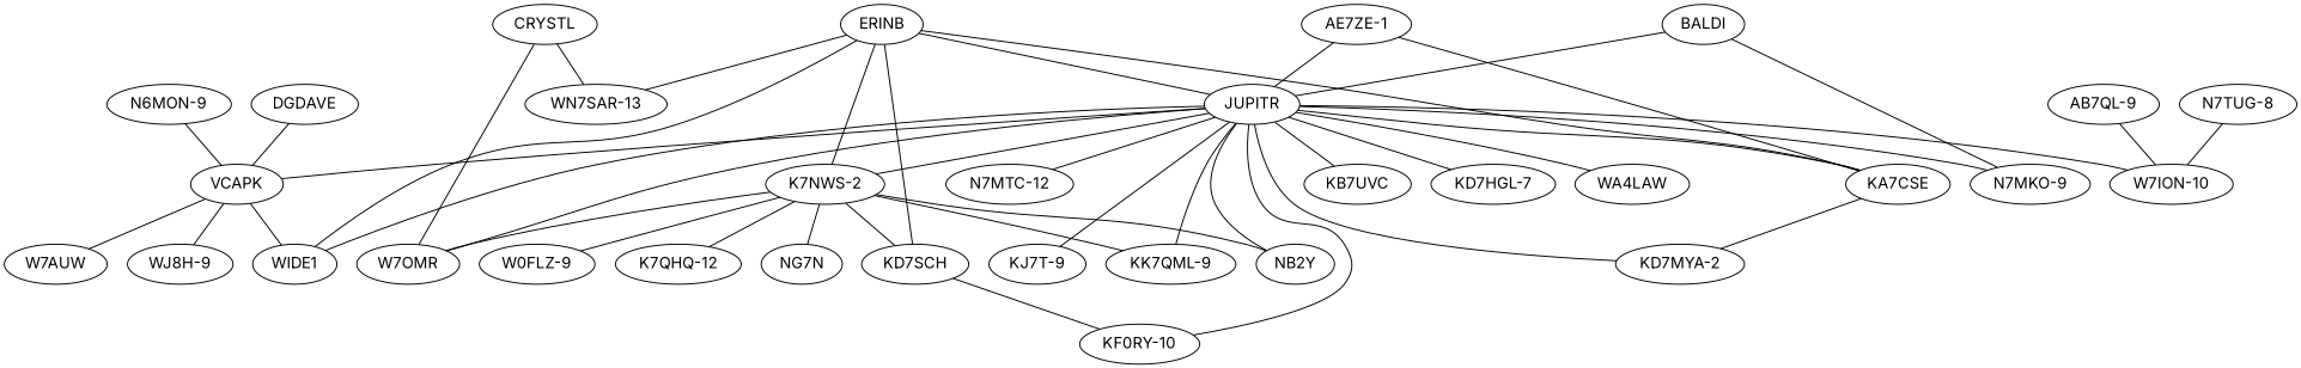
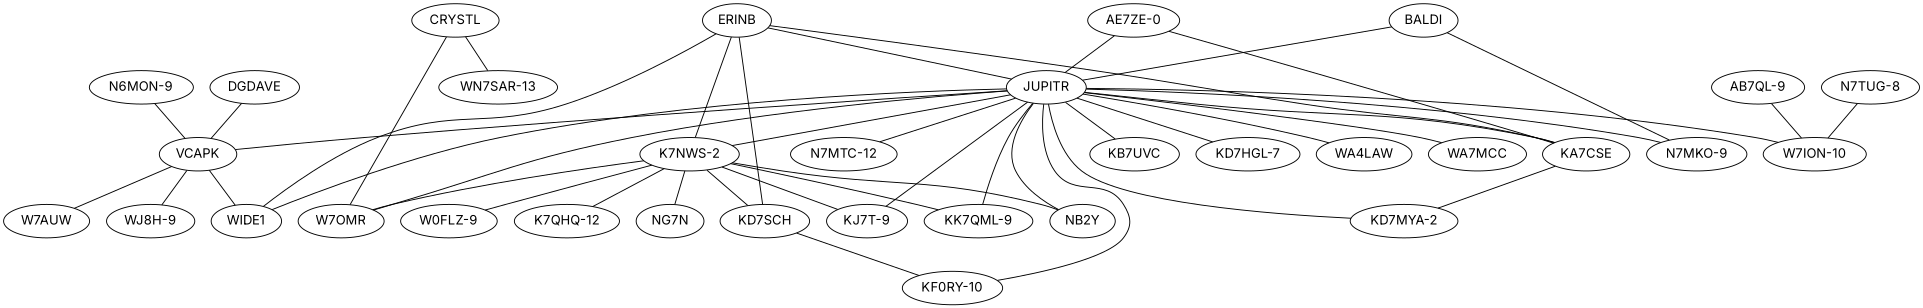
  graph {
    fontname=Inter
    node [fontname=Inter]
    edge [fontname=Inter]
    "K7NWS-2"
    "W0FLZ-9"
    NB2Y
    "KJ7T-9"
    "K7QHQ-12"
    "KK7QML-9"
    KD7SCH
    NG7N
    W7OMR
    "KF0RY-10"
    JUPITR
    "N7MKO-9"
    KB7UVC
    VCAPK
    "KD7HGL-7"
    n16 [label=WA4LAW]
    KA7CSE
    WIDE1
    "W7ION-10"
+   WA7MCC
    "N7MTC-12"
    "KD7MYA-2"
    n23 [label="WJ8H-9"]
    W7AUW
    ERINB
    "WN7SAR-13"
    DGDAVE
    BALDI
-   "AE7ZE-1"
+   "AE7ZE-1" [label="AE7ZE-0"]
    "N7TUG-8"
    "N6MON-9"
    CRYSTL
    "AB7QL-9"
    "K7NWS-2" -- "W0FLZ-9"
    "K7NWS-2" -- NB2Y
+   "K7NWS-2" -- "KJ7T-9"
    "K7NWS-2" -- "K7QHQ-12"
    "K7NWS-2" -- "KK7QML-9"
    "K7NWS-2" -- KD7SCH
    "K7NWS-2" -- NG7N
    "K7NWS-2" -- W7OMR
    KD7SCH -- "KF0RY-10"
    JUPITR -- "K7NWS-2"
    JUPITR -- NB2Y
    JUPITR -- "KJ7T-9"
    JUPITR -- "KK7QML-9"
    JUPITR -- W7OMR
    JUPITR -- "KF0RY-10"
    JUPITR -- "N7MKO-9"
    JUPITR -- KB7UVC
    JUPITR -- VCAPK
    JUPITR -- "KD7HGL-7"
    JUPITR -- n16
    JUPITR -- KA7CSE
    JUPITR -- WIDE1
    JUPITR -- "W7ION-10"
+   JUPITR -- WA7MCC
    JUPITR -- "N7MTC-12"
    JUPITR -- "KD7MYA-2"
    VCAPK -- WIDE1
    VCAPK -- n23
    VCAPK -- W7AUW
    KA7CSE -- "KD7MYA-2"
    ERINB -- "K7NWS-2"
    ERINB -- KD7SCH
    ERINB -- JUPITR
    ERINB -- KA7CSE
    ERINB -- WIDE1
-   ERINB -- "WN7SAR-13"
    DGDAVE -- VCAPK
    BALDI -- JUPITR
    BALDI -- "N7MKO-9"
    "AE7ZE-1" -- JUPITR
    "AE7ZE-1" -- KA7CSE
    "N7TUG-8" -- "W7ION-10"
    "N6MON-9" -- VCAPK
    CRYSTL -- W7OMR
    CRYSTL -- "WN7SAR-13"
    "AB7QL-9" -- "W7ION-10"
  }
